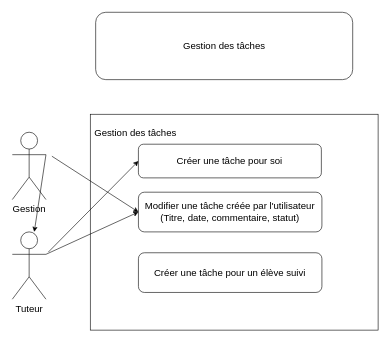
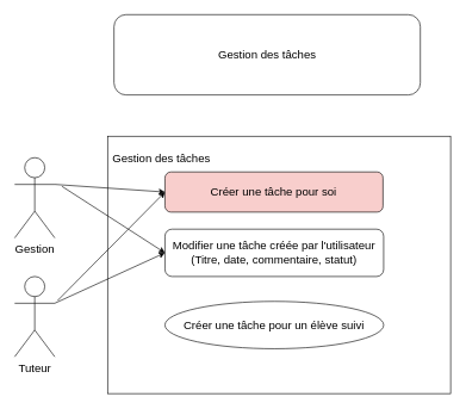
  <mxCell id="0" />
  <mxCell id="1" parent="0" />
  <mxCell id="2" value="&lt;font style=&quot;font-size: 16px;&quot;&gt;Gestion des tâches&lt;/font&gt;" style="rounded=1;whiteSpace=wrap;html=1;fontSize=16;" parent="1" vertex="1"><mxGeometry x="158.996" y="20" width="428.639" height="112.308" as="geometry" /></mxCell>
  <mxCell id="3" value="" style="group" vertex="1" connectable="0" parent="1"><mxGeometry x="20" y="190" width="610" height="360" as="geometry" /></mxCell>
  <mxCell id="4" value="Gestion" style="shape=umlActor;verticalLabelPosition=bottom;verticalAlign=top;html=1;outlineConnect=0;fontSize=16;" parent="3" vertex="1"><mxGeometry y="30.0" width="56.154" height="112.308" as="geometry" /></mxCell>
  <mxCell id="5" value="" style="rounded=0;whiteSpace=wrap;html=1;align=left;fontSize=16;container=0;" parent="3" vertex="1"><mxGeometry x="130" width="480" height="360" as="geometry"><mxRectangle x="135.7" y="320" width="50" height="40" as="alternateBounds" /></mxGeometry></mxCell>
  <mxCell id="6" value="&lt;p style=&quot;font-size: 16px;&quot;&gt;&lt;span style=&quot;font-size: 16px;&quot;&gt;Gestion des tâches&lt;/span&gt;&lt;br style=&quot;font-size: 16px;&quot;&gt;&lt;/p&gt;" style="text;html=1;align=center;verticalAlign=middle;resizable=0;points=[];autosize=1;strokeColor=none;fillColor=none;fontSize=16;" parent="3" vertex="1"><mxGeometry x="130.002" y="0.002" width="150" height="60" as="geometry" /></mxCell>
- <mxCell id="7" value="&lt;span style=&quot;font-size: 16px&quot;&gt;Créer une tâche pour un élève suivi&lt;/span&gt;" style="rounded=1;whiteSpace=wrap;html=1;fontFamily=Helvetica;fontSize=16;" vertex="1" parent="3"><mxGeometry x="210.32" y="231" width="306" height="66.21" as="geometry" /></mxCell>
+ <mxCell id="7" value="&lt;span style=&quot;font-size: 16px&quot;&gt;Créer une tâche pour un élève suivi&lt;/span&gt;" style="ellipse;whiteSpace=wrap;html=1;fontFamily=Helvetica;fontSize=16;" vertex="1" parent="3"><mxGeometry x="210.32" y="231" width="306" height="66.21" as="geometry" /></mxCell>
  <mxCell id="8" value="Modifier une tâche créée par l'utilisateur&lt;br&gt;(Titre, date, commentaire, statut)" style="rounded=1;whiteSpace=wrap;html=1;fontFamily=Helvetica;fontSize=16;" vertex="1" parent="3"><mxGeometry x="210.32" y="130" width="306" height="66.21" as="geometry" /></mxCell>
- <mxCell id="9" value="&lt;span style=&quot;font-size: 16px;&quot;&gt;Créer une tâche pour soi&lt;/span&gt;" style="rounded=1;whiteSpace=wrap;html=1;fontFamily=Helvetica;fontSize=16;" parent="3" vertex="1"><mxGeometry x="210.315" y="50.001" width="305.101" height="56.154" as="geometry" /></mxCell>
+ <mxCell id="9" value="&lt;span style=&quot;font-size: 16px;&quot;&gt;Créer une tâche pour soi&lt;/span&gt;" style="rounded=1;whiteSpace=wrap;html=1;fontFamily=Helvetica;fontSize=16;fillColor=#f8cecc;" parent="3" vertex="1"><mxGeometry x="210.315" y="50.001" width="305.101" height="56.154" as="geometry" /></mxCell>
  <mxCell id="10" value="Tuteur" style="shape=umlActor;verticalLabelPosition=bottom;verticalAlign=top;html=1;outlineConnect=0;fontSize=16;" vertex="1" parent="3"><mxGeometry y="196.21" width="56.154" height="112.308" as="geometry" /></mxCell>
- <mxCell id="11" value="" style="endArrow=classic;html=1;rounded=0;fontSize=16;exitX=1;exitY=0.333;exitDx=0;exitDy=0;exitPerimeter=0;" edge="1" parent="3" source="4" target="10"><mxGeometry width="50" height="50" relative="1" as="geometry"><mxPoint x="80" y="530" as="sourcePoint" /><mxPoint x="130" y="480" as="targetPoint" /></mxGeometry></mxCell>
+ <mxCell id="11" value="" style="endArrow=classic;html=1;rounded=0;fontSize=16;entryX=0;entryY=0.5;entryDx=0;entryDy=0;exitX=1;exitY=0.333;exitDx=0;exitDy=0;exitPerimeter=0;" edge="1" parent="3" source="4" target="9"><mxGeometry width="50" height="50" relative="1" as="geometry"><mxPoint x="80" y="530" as="sourcePoint" /><mxPoint x="130" y="480" as="targetPoint" /></mxGeometry></mxCell>
  <mxCell id="12" value="" style="endArrow=classic;html=1;rounded=0;fontSize=16;entryX=0;entryY=0.5;entryDx=0;entryDy=0;" edge="1" parent="3" target="8"><mxGeometry width="50" height="50" relative="1" as="geometry"><mxPoint x="66" y="70" as="sourcePoint" /><mxPoint x="220.315" y="88.078" as="targetPoint" /></mxGeometry></mxCell>
  <mxCell id="13" value="" style="endArrow=classic;html=1;rounded=0;fontSize=16;entryX=0;entryY=0.5;entryDx=0;entryDy=0;exitX=1;exitY=0.333;exitDx=0;exitDy=0;exitPerimeter=0;" edge="1" parent="3" source="10" target="8"><mxGeometry width="50" height="50" relative="1" as="geometry"><mxPoint x="60" y="230" as="sourcePoint" /><mxPoint x="220.32" y="274.105" as="targetPoint" /></mxGeometry></mxCell>
  <mxCell id="14" value="" style="endArrow=classic;html=1;rounded=0;fontSize=16;entryX=0;entryY=0.5;entryDx=0;entryDy=0;" edge="1" parent="3" target="9"><mxGeometry width="50" height="50" relative="1" as="geometry"><mxPoint x="60" y="230" as="sourcePoint" /><mxPoint x="220.32" y="173.105" as="targetPoint" /></mxGeometry></mxCell>
